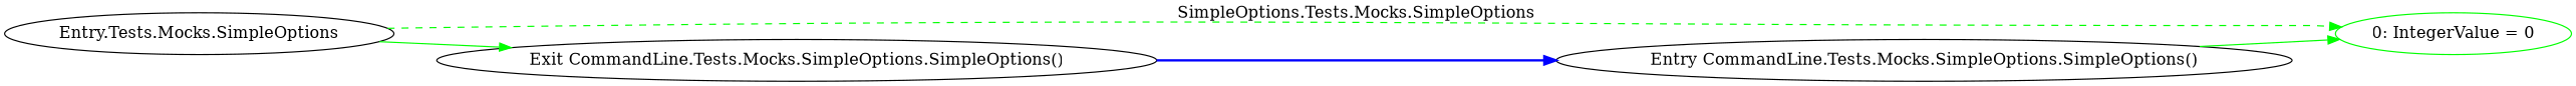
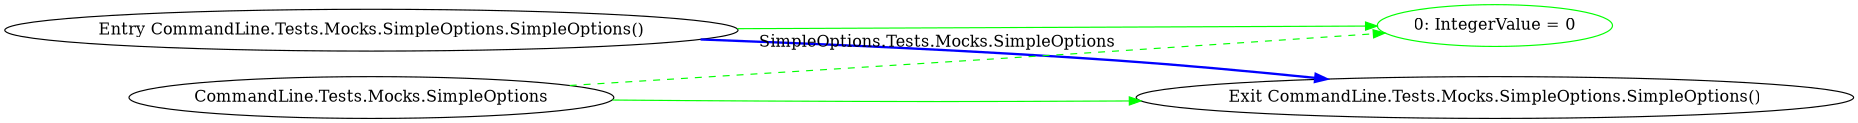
  digraph {
    rankdir=LR
    node [cluster="CommandLine.Tests.Mocks.SimpleOptions.SimpleOptions()" file="SimpleOptions.cs" span="35-35"]
    edge [color=green style=solid]
    n1 [label="Entry CommandLine.Tests.Mocks.SimpleOptions.SimpleOptions()"]
    n2 [color=green community=0 label="0: IntegerValue = 0" span="37-37"]
    n3 [label="Exit CommandLine.Tests.Mocks.SimpleOptions.SimpleOptions()"]
-   n4 [label="Entry.Tests.Mocks.SimpleOptions" cluster="" span=""]
+   n4 [label="CommandLine.Tests.Mocks.SimpleOptions" cluster="" span=""]
    n1 -> n2
-   n3 -> n1 [color=blue style=bold]
+   n1 -> n3 [color=blue style=bold]
    n4 -> n2 [label="SimpleOptions.Tests.Mocks.SimpleOptions" style=dashed]
    n4 -> n3
  }
